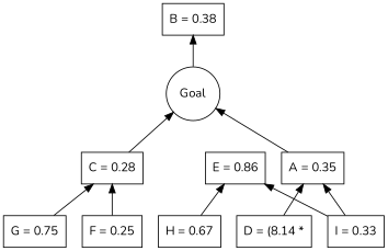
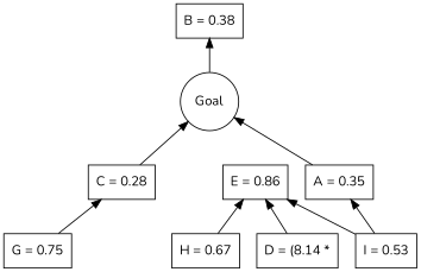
  digraph {
    fontname=Nunito
    rankdir=BT
    node [fontname=Nunito shape=box]
    edge [fontname=Nunito]
    Goal [shape=circle]
    n2 [label="B = 0.38"]
    n3 [label="A = 0.35"]
    n4 [label="C = 0.28"]
    n5 [label="D = (8.14 *"]
    n6 [label="E = 0.86"]
-   n7 [label="F = 0.25"]
    n8 [label="G = 0.75"]
    n9 [label="H = 0.67"]
-   n10 [label="I = 0.33"]
+   n10 [label="I = 0.53"]
    Goal -> n2
    n3 -> Goal
    n4 -> Goal
-   n5 -> n3
-   n7 -> n4
+   n5 -> n6
    n8 -> n4
    n9 -> n6
    n10 -> n3
    n10 -> n6
  }
